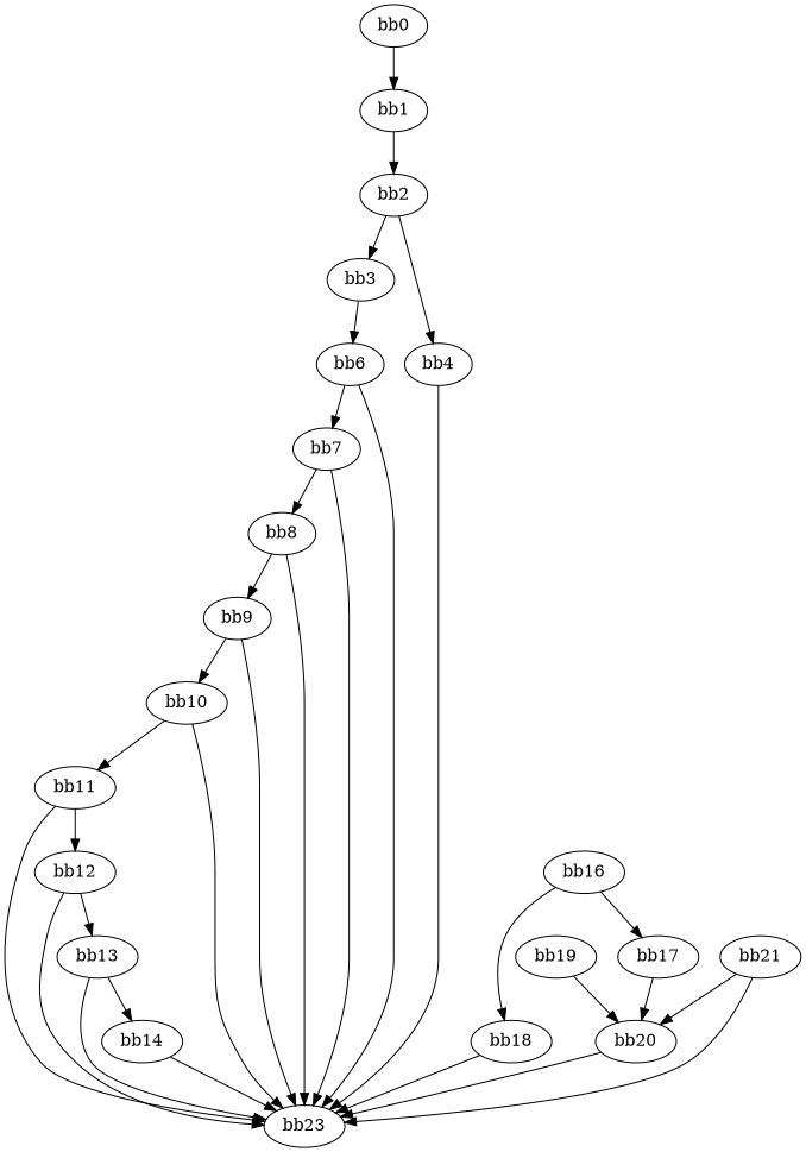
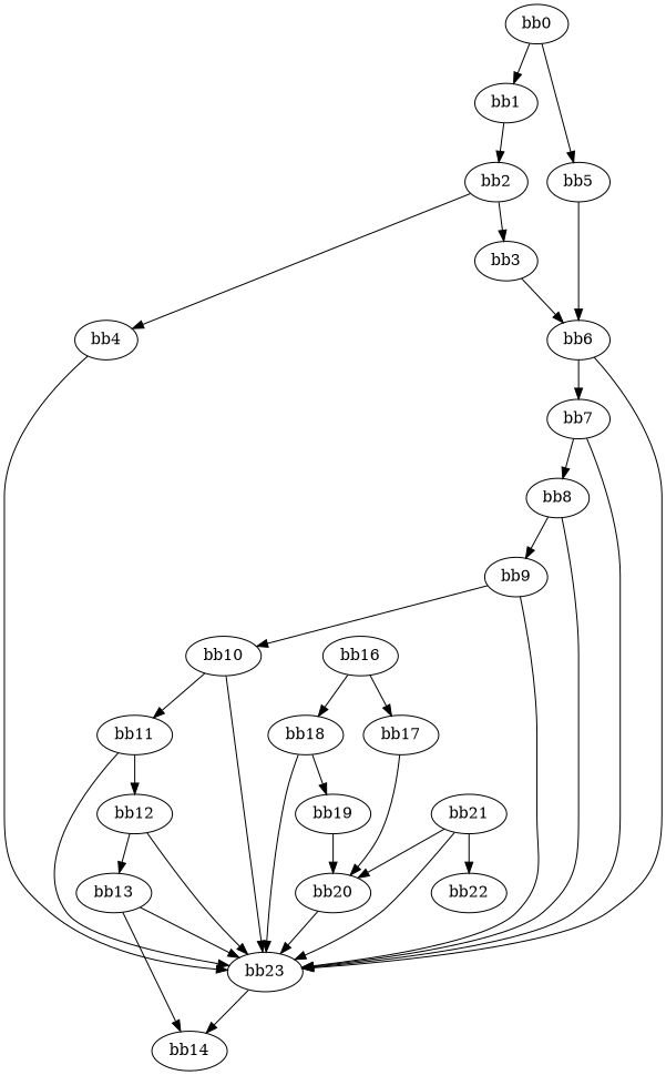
  digraph {
    n1 [label="bb0\l"]
    n2 [label="bb1\l"]
+   n3 [label="bb5\l"]
    n4 [label="bb2\l"]
    n5 [label="bb6\l"]
    n6 [label="bb3\l"]
    n7 [label="bb4\l"]
    n8 [label="bb23\l"]
    n9 [label="bb7\l"]
    n10 [label="bb8\l"]
    n11 [label="bb9\l"]
    n12 [label="bb10\l"]
    n13 [label="bb11\l"]
    n14 [label="bb12\l"]
    n15 [label="bb13\l"]
    n16 [label="bb14\l"]
    n17 [label="bb16\l"]
    n18 [label="bb17\l"]
    n19 [label="bb18\l"]
    n20 [label="bb20\l"]
    n21 [label="bb19\l"]
    n22 [label="bb21\l"]
+   n23 [label="bb22\l"]
    n1 -> n2
+   n1 -> n3
    n2 -> n4
+   n3 -> n5
    n4 -> n6
    n4 -> n7
    n5 -> n8
    n5 -> n9
    n6 -> n5
    n7 -> n8
    n9 -> n8
    n9 -> n10
    n10 -> n8
    n10 -> n11
    n11 -> n8
    n11 -> n12
    n12 -> n8
    n12 -> n13
    n13 -> n8
    n13 -> n14
    n14 -> n8
    n14 -> n15
    n15 -> n8
    n15 -> n16
-   n16 -> n8
+   n8 -> n16
    n17 -> n18
    n17 -> n19
    n18 -> n20
    n19 -> n8
+   n19 -> n21
    n20 -> n8
    n21 -> n20
    n22 -> n8
    n22 -> n20
+   n22 -> n23
  }
